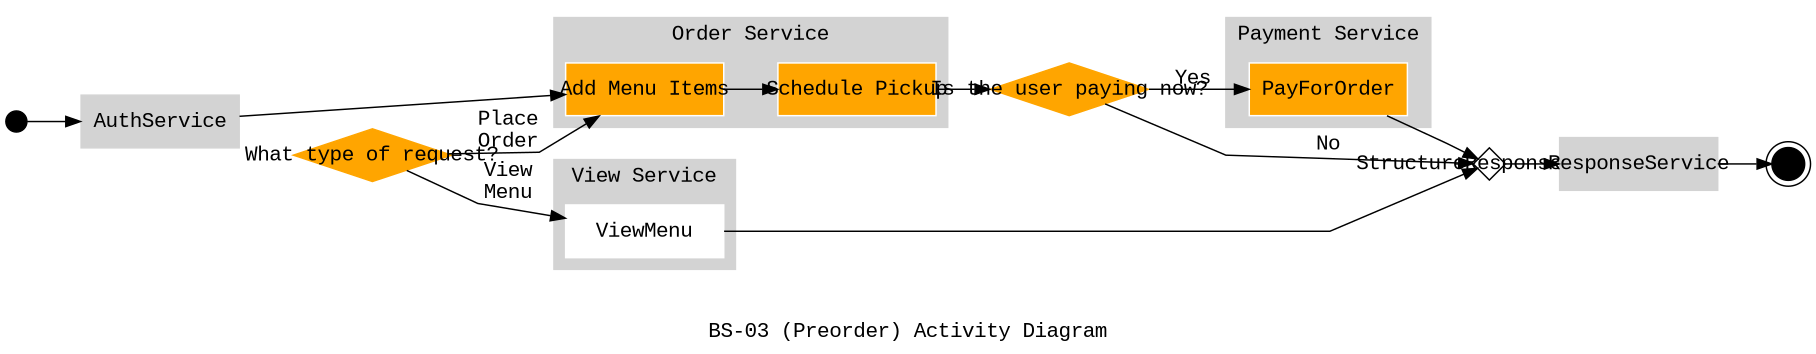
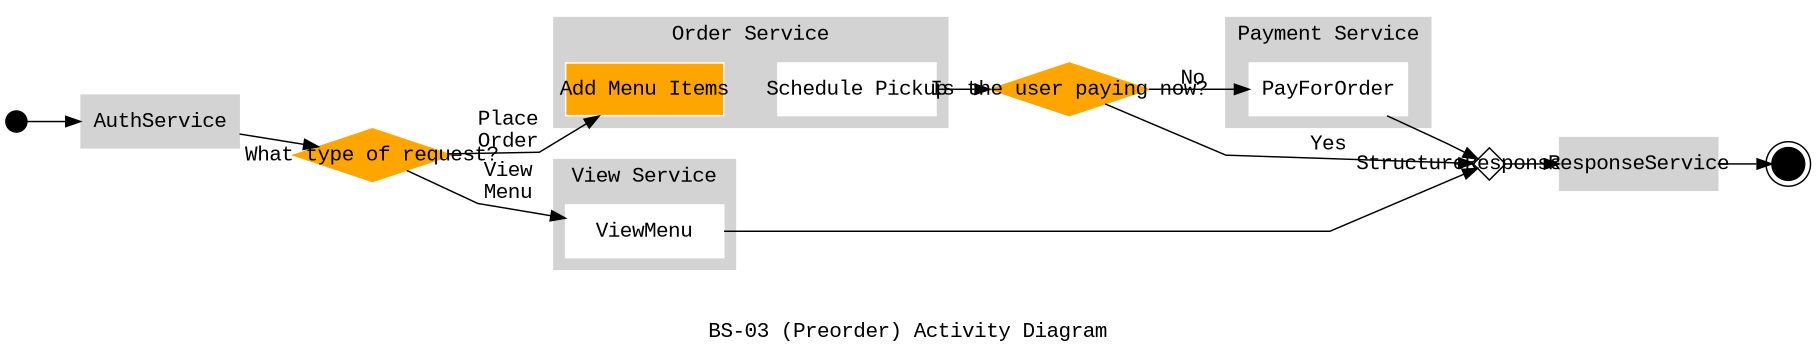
  digraph {
    fontname="Liberation Mono"
    label="BS-03 (Preorder) Activity Diagram"
    newrank=true
    rankdir=LR
    splines=polyline
    node [color=white fixedsize=true fontname="Liberation Mono" shape=box style=filled]
    edge [fontname="Liberation Mono"]
    ViewMenu [height=0.5 width=1.5]
    n2 [fillcolor=orange height=0.5 label="Add Menu Items" width=1.5]
-   n3 [height=0.5 label="Schedule Pickup" width=1.5 fillcolor=orange]
-   PayForOrder [height=0.5 width=1.5 fillcolor=orange]
+   n3 [height=0.5 label="Schedule Pickup" width=1.5]
+   PayForOrder [height=0.5 width=1.5]
    StructureResponse_join [color=black height=0.3 shape=diamond style=normal width=0.3]
    n6 [color=orange height=0.5 label="Is the user paying now?" shape=diamond width=1.5]
    Start [height=0.2 shape=point width=0.2 color="" fixedsize="" style=""]
    AuthService [color=lightgrey height=0.5 width=1.5]
    n9 [color=orange height=0.5 label="What type of request?" shape=diamond width=1.5]
    End [height=0.2 peripheries=2 shape=point width=0.2 color="" fixedsize="" style=""]
    ResponseService [color=lightgrey height=0.5 width=1.5]
    subgraph sub_1 {
      rank=same
      ViewMenu
      n2
    }
    subgraph cluster_2 {
      color=lightgrey
      label="Payment Service"
      style=filled
      PayForOrder
    }
    subgraph cluster_3 {
      color=lightgrey
      label="Order Service"
      style=filled
      n2
      n3
    }
    subgraph cluster_4 {
      color=lightgrey
      label="View Service"
      style=filled
      ViewMenu
    }
    ViewMenu -> StructureResponse_join
-   n2 -> n3
    n3 -> n6
    PayForOrder -> StructureResponse_join
    StructureResponse_join -> ResponseService
-   n6 -> PayForOrder [label=Yes]
-   n6 -> StructureResponse_join [label=No]
+   n6 -> PayForOrder [label=No]
+   n6 -> StructureResponse_join [label=Yes]
    Start -> AuthService
-   AuthService -> n2
+   AuthService -> n9
    n9 -> ViewMenu [label="View\nMenu"]
    n9 -> n2 [label="Place\nOrder"]
    ResponseService -> End
  }
